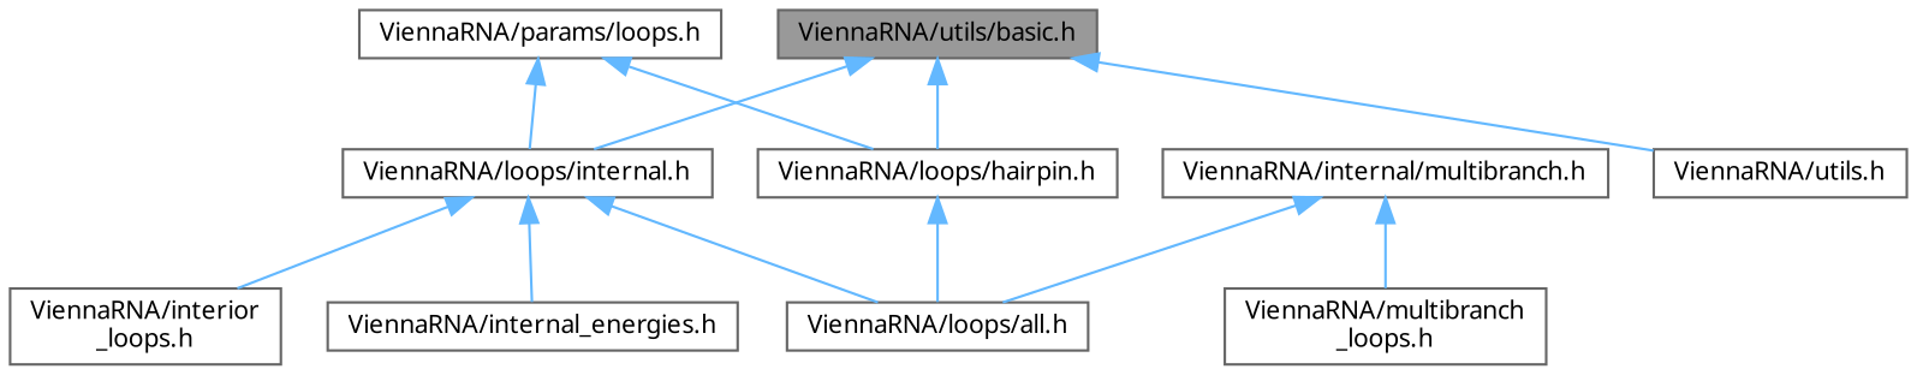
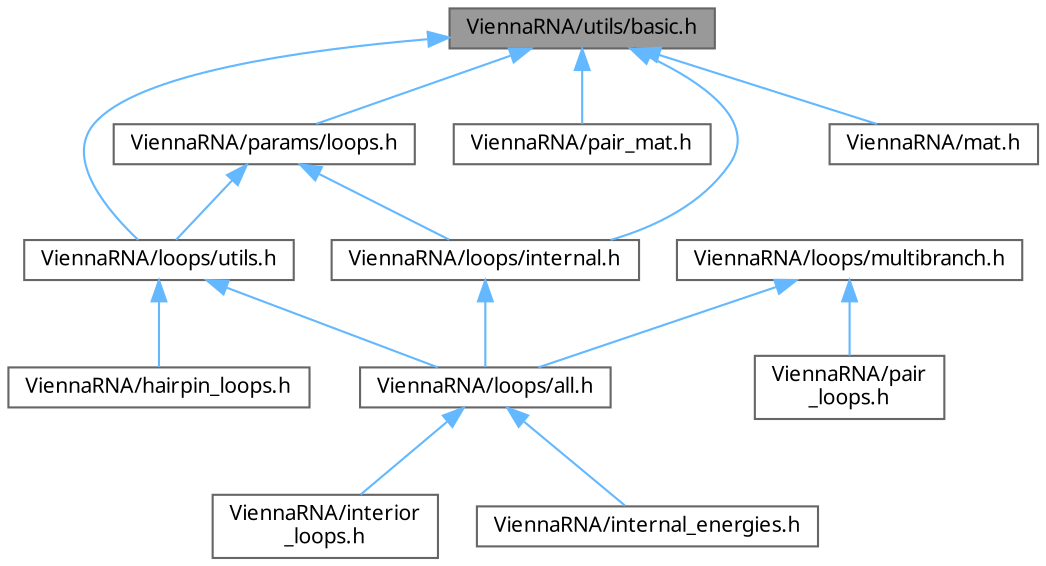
  digraph {
    fontname="Noto Sans"
    node [color=grey40 fillcolor=white fontname="Noto Sans" fontsize=10 shape=box style=filled]
    edge [color=steelblue1 dir=back fontname="Noto Sans" fontsize=10 labelfontname=Helvetica labelfontsize=10 style=solid]
    n1 [color=gray40 fillcolor=grey60 fontcolor=black height=0.2 label="ViennaRNA/utils/basic.h" width=0.4]
-   n2 [height=0.2 label="ViennaRNA/loops/hairpin.h" width=0.4]
+   n2 [height=0.2 label="ViennaRNA/loops/utils.h" width=0.4]
    n3 [height=0.2 label="ViennaRNA/loops/internal.h" width=0.4]
+   n4 [height=0.2 label="ViennaRNA/pair_mat.h" width=0.4]
    n5 [height=0.2 label="ViennaRNA/params/loops.h" width=0.4]
-   n6 [height=0.2 label="ViennaRNA/utils.h" width=0.4]
+   n6 [height=0.2 label="ViennaRNA/mat.h" width=0.4]
+   n7 [height=0.2 label="ViennaRNA/hairpin_loops.h" width=0.4]
    n8 [height=0.2 label="ViennaRNA/loops/all.h" width=0.4]
    n9 [height=0.2 label="ViennaRNA/interior\l_loops.h" width=0.4]
-   n10 [height=0.2 label="ViennaRNA/internal/multibranch.h" width=0.4]
-   n11 [height=0.2 label="ViennaRNA/multibranch\l_loops.h" width=0.4]
+   n10 [height=0.2 label="ViennaRNA/loops/multibranch.h" width=0.4]
+   n11 [height=0.2 label="ViennaRNA/pair\l_loops.h" width=0.4]
    n12 [height=0.2 label="ViennaRNA/internal_energies.h" width=0.4]
    n1 -> n2
    n1 -> n3
+   n1 -> n4
+   n1 -> n5
    n1 -> n6
+   n2 -> n7
    n2 -> n8
    n3 -> n8
-   n3 -> n9
+   n8 -> n9
    n5 -> n2
    n5 -> n3
-   n3 -> n12
+   n8 -> n12
    n10 -> n8
    n10 -> n11
  }
